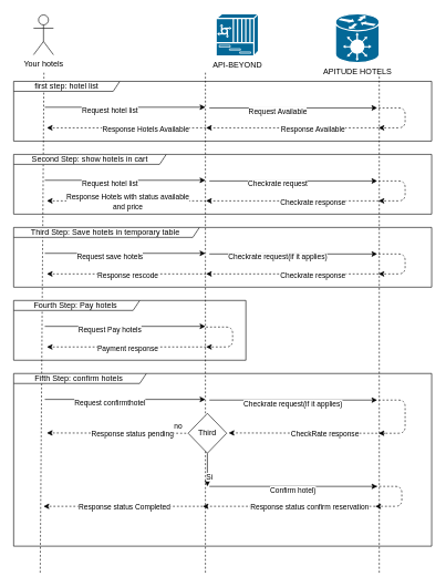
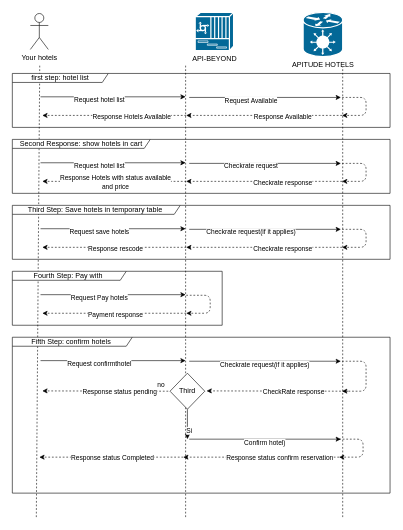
  <mxCell id="0" />
  <mxCell id="1" parent="0" />
  <mxCell id="2" value="Your hotels" style="shape=umlActor;verticalLabelPosition=bottom;verticalAlign=top;html=1;outlineConnect=0;" parent="1" vertex="1"><mxGeometry x="50" y="22" width="30" height="60" as="geometry" /></mxCell>
  <mxCell id="3" value="API-BEYOND" style="shape=mxgraph.cisco.misc.6700_series;html=1;pointerEvents=1;dashed=0;fillColor=#036897;strokeColor=#ffffff;strokeWidth=2;verticalLabelPosition=bottom;verticalAlign=top;align=center;outlineConnect=0;" parent="1" vertex="1"><mxGeometry x="325" y="20" width="64" height="64" as="geometry" /></mxCell>
  <mxCell id="4" value="APITUDE HOTELS" style="shape=mxgraph.cisco.hubs_and_gateways.generic_gateway;html=1;pointerEvents=1;dashed=0;fillColor=#036897;strokeColor=#ffffff;strokeWidth=2;verticalLabelPosition=bottom;verticalAlign=top;align=center;outlineConnect=0;" parent="1" vertex="1"><mxGeometry x="505" y="20" width="66" height="74" as="geometry" /></mxCell>
  <mxCell id="5" value="" style="endArrow=none;dashed=1;html=1;" parent="1" edge="1"><mxGeometry width="50" height="50" relative="1" as="geometry"><mxPoint x="60" y="862" as="sourcePoint" /><mxPoint x="65.682" y="109" as="targetPoint" /></mxGeometry></mxCell>
  <mxCell id="6" value="first step: hotel list" style="shape=umlFrame;whiteSpace=wrap;html=1;width=160;height=15;" parent="1" vertex="1"><mxGeometry x="20" y="122" width="630" height="90" as="geometry" /></mxCell>
  <mxCell id="7" value="" style="endArrow=none;dashed=1;html=1;" parent="1" edge="1"><mxGeometry width="50" height="50" relative="1" as="geometry"><mxPoint x="309" y="862" as="sourcePoint" /><mxPoint x="309.002" y="107" as="targetPoint" /></mxGeometry></mxCell>
  <mxCell id="8" value="" style="endArrow=none;dashed=1;html=1;" parent="1" edge="1"><mxGeometry width="50" height="50" relative="1" as="geometry"><mxPoint x="571" y="862" as="sourcePoint" /><mxPoint x="571.002" y="111" as="targetPoint" /></mxGeometry></mxCell>
  <mxCell id="9" value="" style="endArrow=classic;html=1;exitX=0.095;exitY=0.556;exitDx=0;exitDy=0;exitPerimeter=0;" parent="1" edge="1"><mxGeometry width="50" height="50" relative="1" as="geometry"><mxPoint x="67" y="161" as="sourcePoint" /><mxPoint x="309" y="161" as="targetPoint" /></mxGeometry></mxCell>
  <mxCell id="10" value="Request hotel list" style="edgeLabel;html=1;align=center;verticalAlign=middle;resizable=0;points=[];" parent="9" vertex="1" connectable="0"><mxGeometry x="-0.196" y="-4" relative="1" as="geometry"><mxPoint as="offset" /></mxGeometry></mxCell>
  <mxCell id="11" value="" style="endArrow=classic;html=1;exitX=0.095;exitY=0.556;exitDx=0;exitDy=0;exitPerimeter=0;" parent="1" edge="1"><mxGeometry width="50" height="50" relative="1" as="geometry"><mxPoint x="315" y="162" as="sourcePoint" /><mxPoint x="568" y="162" as="targetPoint" /></mxGeometry></mxCell>
  <mxCell id="12" value="Request Available" style="edgeLabel;html=1;align=center;verticalAlign=middle;resizable=0;points=[];" parent="11" vertex="1" connectable="0"><mxGeometry x="-0.196" y="-4" relative="1" as="geometry"><mxPoint as="offset" /></mxGeometry></mxCell>
  <mxCell id="13" value="" style="endArrow=classic;html=1;dashed=1;" parent="1" edge="1"><mxGeometry width="50" height="50" relative="1" as="geometry"><mxPoint x="570" y="162" as="sourcePoint" /><mxPoint x="570" y="192" as="targetPoint" /><Array as="points"><mxPoint x="610" y="162" /><mxPoint x="610" y="192" /></Array></mxGeometry></mxCell>
  <mxCell id="14" value="" style="endArrow=classic;html=1;dashed=1;" parent="1" edge="1"><mxGeometry width="50" height="50" relative="1" as="geometry"><mxPoint x="570" y="192" as="sourcePoint" /><mxPoint x="310" y="192" as="targetPoint" /></mxGeometry></mxCell>
  <mxCell id="15" value="Response Available" style="edgeLabel;html=1;align=center;verticalAlign=middle;resizable=0;points=[];" parent="14" vertex="1" connectable="0"><mxGeometry x="-0.231" y="1" relative="1" as="geometry"><mxPoint as="offset" /></mxGeometry></mxCell>
  <mxCell id="16" value="" style="endArrow=classic;html=1;dashed=1;" parent="1" edge="1"><mxGeometry width="50" height="50" relative="1" as="geometry"><mxPoint x="310" y="192" as="sourcePoint" /><mxPoint x="70" y="192" as="targetPoint" /></mxGeometry></mxCell>
  <mxCell id="17" value="Response Hotels Available" style="edgeLabel;html=1;align=center;verticalAlign=middle;resizable=0;points=[];" parent="16" vertex="1" connectable="0"><mxGeometry x="-0.231" y="1" relative="1" as="geometry"><mxPoint as="offset" /></mxGeometry></mxCell>
- <mxCell id="18" value="Second Step: show hotels in cart" style="shape=umlFrame;whiteSpace=wrap;html=1;width=230;height=15;" parent="1" vertex="1"><mxGeometry x="20" y="232" width="630" height="90" as="geometry" /></mxCell>
+ <mxCell id="18" value="Second Response: show hotels in cart" style="shape=umlFrame;whiteSpace=wrap;html=1;width=230;height=15;" parent="1" vertex="1"><mxGeometry x="20" y="232" width="630" height="90" as="geometry" /></mxCell>
  <mxCell id="19" value="" style="endArrow=classic;html=1;exitX=0.095;exitY=0.556;exitDx=0;exitDy=0;exitPerimeter=0;" parent="1" edge="1"><mxGeometry width="50" height="50" relative="1" as="geometry"><mxPoint x="67" y="271" as="sourcePoint" /><mxPoint x="309" y="271" as="targetPoint" /></mxGeometry></mxCell>
  <mxCell id="20" value="Request hotel list" style="edgeLabel;html=1;align=center;verticalAlign=middle;resizable=0;points=[];" parent="19" vertex="1" connectable="0"><mxGeometry x="-0.196" y="-4" relative="1" as="geometry"><mxPoint as="offset" /></mxGeometry></mxCell>
  <mxCell id="21" value="" style="endArrow=classic;html=1;exitX=0.095;exitY=0.556;exitDx=0;exitDy=0;exitPerimeter=0;" parent="1" edge="1"><mxGeometry width="50" height="50" relative="1" as="geometry"><mxPoint x="315" y="272" as="sourcePoint" /><mxPoint x="568" y="272" as="targetPoint" /></mxGeometry></mxCell>
  <mxCell id="22" value="Checkrate request" style="edgeLabel;html=1;align=center;verticalAlign=middle;resizable=0;points=[];" parent="21" vertex="1" connectable="0"><mxGeometry x="-0.196" y="-4" relative="1" as="geometry"><mxPoint as="offset" /></mxGeometry></mxCell>
  <mxCell id="23" value="" style="endArrow=classic;html=1;dashed=1;" parent="1" edge="1"><mxGeometry width="50" height="50" relative="1" as="geometry"><mxPoint x="570" y="272" as="sourcePoint" /><mxPoint x="570" y="302" as="targetPoint" /><Array as="points"><mxPoint x="610" y="272" /><mxPoint x="610" y="302" /></Array></mxGeometry></mxCell>
  <mxCell id="24" value="" style="endArrow=classic;html=1;dashed=1;" parent="1" edge="1"><mxGeometry width="50" height="50" relative="1" as="geometry"><mxPoint x="570" y="302" as="sourcePoint" /><mxPoint x="310" y="302" as="targetPoint" /></mxGeometry></mxCell>
  <mxCell id="25" value="Checkrate response" style="edgeLabel;html=1;align=center;verticalAlign=middle;resizable=0;points=[];" parent="24" vertex="1" connectable="0"><mxGeometry x="-0.231" y="1" relative="1" as="geometry"><mxPoint as="offset" /></mxGeometry></mxCell>
  <mxCell id="26" value="" style="endArrow=classic;html=1;dashed=1;" parent="1" edge="1"><mxGeometry width="50" height="50" relative="1" as="geometry"><mxPoint x="310" y="302" as="sourcePoint" /><mxPoint x="70" y="302" as="targetPoint" /></mxGeometry></mxCell>
  <mxCell id="27" value="Response Hotels with status available &lt;br&gt;and price" style="edgeLabel;html=1;align=center;verticalAlign=middle;resizable=0;points=[];" parent="26" vertex="1" connectable="0"><mxGeometry x="-0.231" y="1" relative="1" as="geometry"><mxPoint x="-27" as="offset" /></mxGeometry></mxCell>
  <mxCell id="28" value="Third Step: Save hotels in temporary table&amp;nbsp;" style="shape=umlFrame;whiteSpace=wrap;html=1;width=280;height=15;" parent="1" vertex="1"><mxGeometry x="20" y="342" width="630" height="90" as="geometry" /></mxCell>
  <mxCell id="29" value="" style="endArrow=classic;html=1;exitX=0.095;exitY=0.556;exitDx=0;exitDy=0;exitPerimeter=0;" parent="1" edge="1"><mxGeometry width="50" height="50" relative="1" as="geometry"><mxPoint x="67" y="381" as="sourcePoint" /><mxPoint x="309" y="381" as="targetPoint" /></mxGeometry></mxCell>
  <mxCell id="30" value="Request save hotels" style="edgeLabel;html=1;align=center;verticalAlign=middle;resizable=0;points=[];" parent="29" vertex="1" connectable="0"><mxGeometry x="-0.196" y="-4" relative="1" as="geometry"><mxPoint as="offset" /></mxGeometry></mxCell>
  <mxCell id="31" value="" style="endArrow=classic;html=1;exitX=0.095;exitY=0.556;exitDx=0;exitDy=0;exitPerimeter=0;" parent="1" edge="1"><mxGeometry width="50" height="50" relative="1" as="geometry"><mxPoint x="315" y="382" as="sourcePoint" /><mxPoint x="568" y="382" as="targetPoint" /></mxGeometry></mxCell>
  <mxCell id="32" value="Checkrate request(if it applies)" style="edgeLabel;html=1;align=center;verticalAlign=middle;resizable=0;points=[];" parent="31" vertex="1" connectable="0"><mxGeometry x="-0.196" y="-4" relative="1" as="geometry"><mxPoint as="offset" /></mxGeometry></mxCell>
  <mxCell id="33" value="" style="endArrow=classic;html=1;dashed=1;" parent="1" edge="1"><mxGeometry width="50" height="50" relative="1" as="geometry"><mxPoint x="570" y="382" as="sourcePoint" /><mxPoint x="570" y="412" as="targetPoint" /><Array as="points"><mxPoint x="610" y="382" /><mxPoint x="610" y="412" /></Array></mxGeometry></mxCell>
  <mxCell id="34" value="" style="endArrow=classic;html=1;dashed=1;" parent="1" edge="1"><mxGeometry width="50" height="50" relative="1" as="geometry"><mxPoint x="570" y="412" as="sourcePoint" /><mxPoint x="310" y="412" as="targetPoint" /></mxGeometry></mxCell>
  <mxCell id="35" value="Checkrate response" style="edgeLabel;html=1;align=center;verticalAlign=middle;resizable=0;points=[];" parent="34" vertex="1" connectable="0"><mxGeometry x="-0.231" y="1" relative="1" as="geometry"><mxPoint as="offset" /></mxGeometry></mxCell>
  <mxCell id="36" value="" style="endArrow=classic;html=1;dashed=1;" parent="1" edge="1"><mxGeometry width="50" height="50" relative="1" as="geometry"><mxPoint x="310" y="412" as="sourcePoint" /><mxPoint x="70" y="412" as="targetPoint" /></mxGeometry></mxCell>
  <mxCell id="37" value="Response rescode" style="edgeLabel;html=1;align=center;verticalAlign=middle;resizable=0;points=[];" parent="36" vertex="1" connectable="0"><mxGeometry x="-0.231" y="1" relative="1" as="geometry"><mxPoint x="-27" as="offset" /></mxGeometry></mxCell>
- <mxCell id="38" value="Fourth Step: Pay hotels&amp;nbsp;" style="shape=umlFrame;whiteSpace=wrap;html=1;width=190;height=15;" parent="1" vertex="1"><mxGeometry x="20" y="452" width="350" height="90" as="geometry" /></mxCell>
+ <mxCell id="38" value="Fourth Step: Pay with&amp;nbsp;" style="shape=umlFrame;whiteSpace=wrap;html=1;width=190;height=15;" parent="1" vertex="1"><mxGeometry x="20" y="452" width="350" height="90" as="geometry" /></mxCell>
  <mxCell id="39" value="" style="endArrow=classic;html=1;exitX=0.095;exitY=0.556;exitDx=0;exitDy=0;exitPerimeter=0;" parent="1" edge="1"><mxGeometry width="50" height="50" relative="1" as="geometry"><mxPoint x="67" y="491" as="sourcePoint" /><mxPoint x="309" y="491" as="targetPoint" /></mxGeometry></mxCell>
  <mxCell id="40" value="Request Pay hotels" style="edgeLabel;html=1;align=center;verticalAlign=middle;resizable=0;points=[];" parent="39" vertex="1" connectable="0"><mxGeometry x="-0.196" y="-4" relative="1" as="geometry"><mxPoint as="offset" /></mxGeometry></mxCell>
  <mxCell id="41" value="" style="endArrow=classic;html=1;dashed=1;" parent="1" edge="1"><mxGeometry width="50" height="50" relative="1" as="geometry"><mxPoint x="310" y="492" as="sourcePoint" /><mxPoint x="310" y="522" as="targetPoint" /><Array as="points"><mxPoint x="350" y="492" /><mxPoint x="350" y="522" /></Array></mxGeometry></mxCell>
  <mxCell id="42" value="" style="endArrow=classic;html=1;dashed=1;" parent="1" edge="1"><mxGeometry width="50" height="50" relative="1" as="geometry"><mxPoint x="310" y="522" as="sourcePoint" /><mxPoint x="70" y="522" as="targetPoint" /></mxGeometry></mxCell>
  <mxCell id="43" value="Payment response" style="edgeLabel;html=1;align=center;verticalAlign=middle;resizable=0;points=[];" parent="42" vertex="1" connectable="0"><mxGeometry x="-0.231" y="1" relative="1" as="geometry"><mxPoint x="-27" as="offset" /></mxGeometry></mxCell>
  <mxCell id="44" value="Fifth Step: confirm hotels&amp;nbsp;" style="shape=umlFrame;whiteSpace=wrap;html=1;width=200;height=15;" parent="1" vertex="1"><mxGeometry x="20" y="562" width="630" height="260" as="geometry" /></mxCell>
  <mxCell id="45" value="" style="endArrow=classic;html=1;exitX=0.095;exitY=0.556;exitDx=0;exitDy=0;exitPerimeter=0;" parent="1" edge="1"><mxGeometry width="50" height="50" relative="1" as="geometry"><mxPoint x="67" y="601" as="sourcePoint" /><mxPoint x="309" y="601" as="targetPoint" /></mxGeometry></mxCell>
  <mxCell id="46" value="Request confirmthotel" style="edgeLabel;html=1;align=center;verticalAlign=middle;resizable=0;points=[];" parent="45" vertex="1" connectable="0"><mxGeometry x="-0.196" y="-4" relative="1" as="geometry"><mxPoint as="offset" /></mxGeometry></mxCell>
  <mxCell id="47" value="" style="endArrow=classic;html=1;exitX=0.095;exitY=0.556;exitDx=0;exitDy=0;exitPerimeter=0;" parent="1" edge="1"><mxGeometry width="50" height="50" relative="1" as="geometry"><mxPoint x="315" y="602" as="sourcePoint" /><mxPoint x="568" y="602" as="targetPoint" /></mxGeometry></mxCell>
  <mxCell id="48" value="Checkrate request(if it applies)" style="edgeLabel;html=1;align=center;verticalAlign=middle;resizable=0;points=[];" parent="47" vertex="1" connectable="0"><mxGeometry x="-0.196" y="-4" relative="1" as="geometry"><mxPoint x="23" y="1" as="offset" /></mxGeometry></mxCell>
  <mxCell id="49" value="" style="endArrow=classic;html=1;dashed=1;entryX=0.873;entryY=0.346;entryDx=0;entryDy=0;entryPerimeter=0;" parent="1" edge="1" target="44"><mxGeometry width="50" height="50" relative="1" as="geometry"><mxPoint x="570" y="602" as="sourcePoint" /><mxPoint x="570" y="632" as="targetPoint" /><Array as="points"><mxPoint x="610" y="602" /><mxPoint x="610" y="652" /></Array></mxGeometry></mxCell>
  <mxCell id="50" value="" style="endArrow=classic;html=1;dashed=1;" parent="1" edge="1"><mxGeometry width="50" height="50" relative="1" as="geometry"><mxPoint x="565" y="762" as="sourcePoint" /><mxPoint x="305" y="762" as="targetPoint" /></mxGeometry></mxCell>
  <mxCell id="51" value="Response status confirm reservation" style="edgeLabel;html=1;align=center;verticalAlign=middle;resizable=0;points=[];" parent="50" vertex="1" connectable="0"><mxGeometry x="-0.231" y="1" relative="1" as="geometry"><mxPoint as="offset" /></mxGeometry></mxCell>
  <mxCell id="52" value="" style="endArrow=classic;html=1;dashed=1;" parent="1" edge="1"><mxGeometry width="50" height="50" relative="1" as="geometry"><mxPoint x="305" y="762" as="sourcePoint" /><mxPoint x="65" y="762" as="targetPoint" /></mxGeometry></mxCell>
  <mxCell id="53" value="Response status Completed" style="edgeLabel;html=1;align=center;verticalAlign=middle;resizable=0;points=[];" parent="52" vertex="1" connectable="0"><mxGeometry x="-0.231" y="1" relative="1" as="geometry"><mxPoint x="-27" as="offset" /></mxGeometry></mxCell>
  <mxCell id="54" value="" style="endArrow=classic;html=1;exitX=0.5;exitY=1;exitDx=0;exitDy=0;" parent="1" edge="1" source="61"><mxGeometry width="50" height="50" relative="1" as="geometry"><mxPoint x="302" y="668" as="sourcePoint" /><mxPoint x="312" y="732" as="targetPoint" /></mxGeometry></mxCell>
  <mxCell id="55" value="Si" style="edgeLabel;html=1;align=center;verticalAlign=middle;resizable=0;points=[];" vertex="1" connectable="0" parent="54"><mxGeometry x="0.385" y="2" relative="1" as="geometry"><mxPoint as="offset" /></mxGeometry></mxCell>
  <mxCell id="56" value="" style="endArrow=classic;html=1;exitX=0.095;exitY=0.556;exitDx=0;exitDy=0;exitPerimeter=0;" parent="1" edge="1"><mxGeometry width="50" height="50" relative="1" as="geometry"><mxPoint x="315" y="732" as="sourcePoint" /><mxPoint x="568" y="732" as="targetPoint" /></mxGeometry></mxCell>
  <mxCell id="57" value="Confirm hotel)" style="edgeLabel;html=1;align=center;verticalAlign=middle;resizable=0;points=[];" parent="56" vertex="1" connectable="0"><mxGeometry x="-0.196" y="-4" relative="1" as="geometry"><mxPoint x="23" y="1" as="offset" /></mxGeometry></mxCell>
  <mxCell id="58" value="" style="endArrow=classic;html=1;dashed=1;" parent="1" edge="1"><mxGeometry width="50" height="50" relative="1" as="geometry"><mxPoint x="565" y="732" as="sourcePoint" /><mxPoint x="565" y="762" as="targetPoint" /><Array as="points"><mxPoint x="605" y="732" /><mxPoint x="605" y="762" /></Array></mxGeometry></mxCell>
  <mxCell id="59" value="" style="endArrow=classic;html=1;dashed=1;" parent="1" edge="1"><mxGeometry width="50" height="50" relative="1" as="geometry"><mxPoint x="580" y="652" as="sourcePoint" /><mxPoint x="344" y="651.5" as="targetPoint" /></mxGeometry></mxCell>
  <mxCell id="60" value="CheckRate response" style="edgeLabel;html=1;align=center;verticalAlign=middle;resizable=0;points=[];" parent="59" vertex="1" connectable="0"><mxGeometry x="-0.231" y="1" relative="1" as="geometry"><mxPoint as="offset" /></mxGeometry></mxCell>
  <mxCell id="61" value="Third" style="rhombus;whiteSpace=wrap;html=1;" vertex="1" parent="1"><mxGeometry x="283" y="622" width="58" height="60" as="geometry" /></mxCell>
  <mxCell id="62" value="" style="endArrow=classic;html=1;dashed=1;" edge="1" parent="1"><mxGeometry width="50" height="50" relative="1" as="geometry"><mxPoint x="280" y="652" as="sourcePoint" /><mxPoint x="70" y="651.5" as="targetPoint" /></mxGeometry></mxCell>
  <mxCell id="63" value="Response status pending" style="edgeLabel;html=1;align=center;verticalAlign=middle;resizable=0;points=[];" vertex="1" connectable="0" parent="62"><mxGeometry x="-0.231" y="1" relative="1" as="geometry"><mxPoint as="offset" /></mxGeometry></mxCell>
  <mxCell id="64" value="no" style="edgeLabel;html=1;align=center;verticalAlign=middle;resizable=0;points=[];" vertex="1" connectable="0" parent="62"><mxGeometry x="-0.886" y="3" relative="1" as="geometry"><mxPoint y="-13" as="offset" /></mxGeometry></mxCell>
